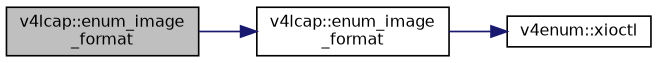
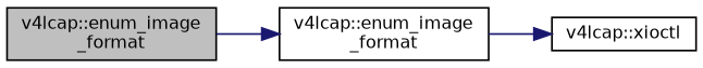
  digraph {
    rankdir=LR
    node [color=black fillcolor=white fontname=Helvetica fontsize=10 shape=record style=filled]
    edge [color=midnightblue fontname=Helvetica fontsize=10 labelfontname=Helvetica labelfontsize=10 style=solid]
    n1 [fillcolor=grey75 fontcolor=black height=0.2 label="v4lcap::enum_image\l_format" width=0.4]
    n2 [height=0.2 label="v4lcap::enum_image\l_format" width=0.4]
-   n3 [height=0.2 label="v4enum::xioctl" width=0.4]
+   n3 [height=0.2 label="v4lcap::xioctl" width=0.4]
    n1 -> n2
    n2 -> n3
  }
